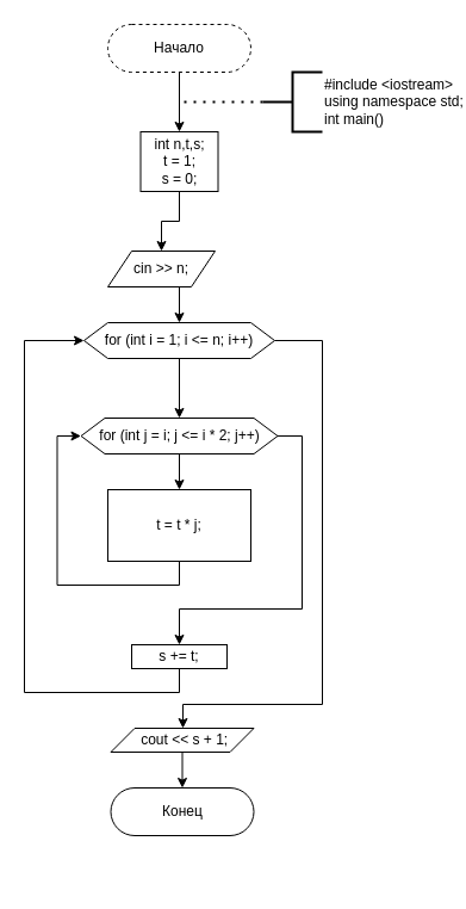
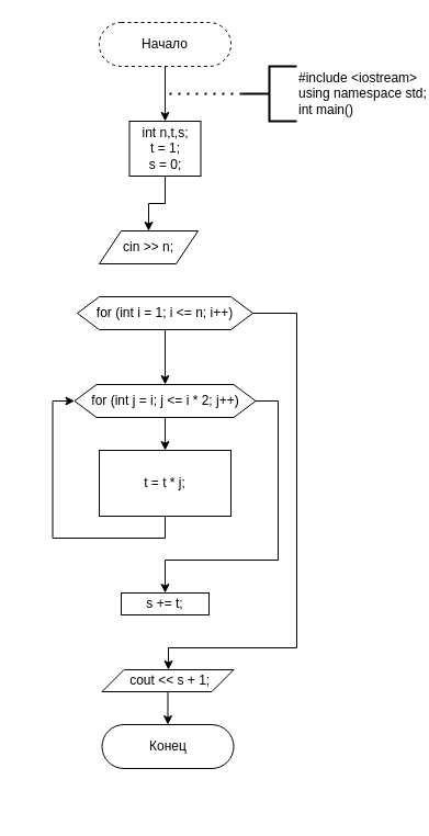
  <mxCell id="0" />
  <mxCell id="1" parent="0" />
  <mxCell id="2" style="edgeStyle=orthogonalEdgeStyle;rounded=0;orthogonalLoop=1;jettySize=auto;html=1;exitX=0.5;exitY=1;exitDx=0;exitDy=0;entryX=0.5;entryY=0;entryDx=0;entryDy=0;" edge="1" parent="1" source="3" target="8"><mxGeometry relative="1" as="geometry" /></mxCell>
  <mxCell id="3" value="Начало" style="rounded=1;whiteSpace=wrap;html=1;fontSize=12;glass=0;strokeWidth=1;shadow=0;arcSize=50;dashed=1;" parent="1" vertex="1"><mxGeometry x="90" y="20" width="120" height="40" as="geometry" /></mxCell>
  <mxCell id="4" value="Конец" style="rounded=1;whiteSpace=wrap;html=1;fontSize=12;glass=0;strokeWidth=1;shadow=0;arcSize=50;" parent="1" vertex="1"><mxGeometry x="92.5" y="660" width="120" height="40" as="geometry" /></mxCell>
  <mxCell id="5" value="&lt;div&gt;#include &amp;lt;iostream&amp;gt;&lt;/div&gt;&lt;div&gt;using namespace std;&lt;/div&gt;&lt;div&gt;int main()&lt;/div&gt;" style="strokeWidth=2;html=1;shape=mxgraph.flowchart.annotation_2;align=left;labelPosition=right;pointerEvents=1;" vertex="1" parent="1"><mxGeometry x="220" y="60" width="50" height="50" as="geometry" /></mxCell>
  <mxCell id="6" value="" style="endArrow=none;dashed=1;html=1;dashPattern=1 3;strokeWidth=2;rounded=0;exitX=0;exitY=0.5;exitDx=0;exitDy=0;exitPerimeter=0;" edge="1" parent="1" source="5"><mxGeometry width="50" height="50" relative="1" as="geometry"><mxPoint x="320" y="270" as="sourcePoint" /><mxPoint x="150" y="85" as="targetPoint" /></mxGeometry></mxCell>
  <mxCell id="7" style="edgeStyle=orthogonalEdgeStyle;rounded=0;orthogonalLoop=1;jettySize=auto;html=1;exitX=0.5;exitY=1;exitDx=0;exitDy=0;entryX=0.5;entryY=0;entryDx=0;entryDy=0;" edge="1" parent="1" source="8" target="11"><mxGeometry relative="1" as="geometry" /></mxCell>
  <mxCell id="8" value="int n,t,s;&lt;br&gt;&lt;div&gt;t = 1;&lt;/div&gt;&lt;div&gt;&lt;span&gt;&#09;&lt;/span&gt;s = 0;&lt;/div&gt;" style="rounded=0;whiteSpace=wrap;html=1;" vertex="1" parent="1"><mxGeometry x="117.5" y="110" width="65" height="50" as="geometry" /></mxCell>
  <mxCell id="9" style="edgeStyle=orthogonalEdgeStyle;rounded=0;orthogonalLoop=1;jettySize=auto;html=1;exitX=1;exitY=0.5;exitDx=0;exitDy=0;entryX=0.5;entryY=0;entryDx=0;entryDy=0;" edge="1" parent="1"><mxGeometry relative="1" as="geometry"><mxPoint x="230" y="290" as="sourcePoint" /><Array as="points"><mxPoint x="340" y="290" /><mxPoint x="340" y="740" /><mxPoint x="145" y="740" /></Array></mxGeometry></mxCell>
- <mxCell id="10" style="edgeStyle=orthogonalEdgeStyle;rounded=0;orthogonalLoop=1;jettySize=auto;html=1;exitX=0.5;exitY=1;exitDx=0;exitDy=0;entryX=0.5;entryY=0;entryDx=0;entryDy=0;" edge="1" parent="1" source="11" target="14"><mxGeometry relative="1" as="geometry" /></mxCell>
  <mxCell id="11" value="cin &amp;gt;&amp;gt; n;" style="shape=parallelogram;perimeter=parallelogramPerimeter;whiteSpace=wrap;html=1;fixedSize=1;" vertex="1" parent="1"><mxGeometry x="90" y="210" width="90" height="30" as="geometry" /></mxCell>
  <mxCell id="12" style="edgeStyle=orthogonalEdgeStyle;rounded=0;orthogonalLoop=1;jettySize=auto;html=1;exitX=0.5;exitY=1;exitDx=0;exitDy=0;entryX=0.5;entryY=0;entryDx=0;entryDy=0;" edge="1" parent="1" source="14" target="19"><mxGeometry relative="1" as="geometry" /></mxCell>
  <mxCell id="13" style="edgeStyle=orthogonalEdgeStyle;rounded=0;orthogonalLoop=1;jettySize=auto;html=1;exitX=1;exitY=0.5;exitDx=0;exitDy=0;" edge="1" parent="1" source="14" target="16"><mxGeometry relative="1" as="geometry"><Array as="points"><mxPoint x="270" y="285" /><mxPoint x="270" y="590" /><mxPoint x="153" y="590" /></Array></mxGeometry></mxCell>
  <mxCell id="14" value="for (int i = 1; i &amp;lt;= n; i++)" style="shape=hexagon;perimeter=hexagonPerimeter2;whiteSpace=wrap;html=1;fixedSize=1;" vertex="1" parent="1"><mxGeometry x="70" y="270" width="160" height="30" as="geometry" /></mxCell>
  <mxCell id="15" style="edgeStyle=orthogonalEdgeStyle;rounded=0;orthogonalLoop=1;jettySize=auto;html=1;exitX=0.5;exitY=1;exitDx=0;exitDy=0;entryX=0.5;entryY=0;entryDx=0;entryDy=0;" edge="1" parent="1" source="16" target="4"><mxGeometry relative="1" as="geometry" /></mxCell>
  <mxCell id="16" value="&amp;nbsp;cout &amp;lt;&amp;lt; s + 1;" style="shape=parallelogram;perimeter=parallelogramPerimeter;whiteSpace=wrap;html=1;fixedSize=1;" vertex="1" parent="1"><mxGeometry x="92.5" y="610" width="120" height="20" as="geometry" /></mxCell>
  <mxCell id="17" style="edgeStyle=orthogonalEdgeStyle;rounded=0;orthogonalLoop=1;jettySize=auto;html=1;exitX=0.5;exitY=1;exitDx=0;exitDy=0;" edge="1" parent="1" source="19" target="21"><mxGeometry relative="1" as="geometry"><mxPoint x="150" y="400" as="targetPoint" /></mxGeometry></mxCell>
  <mxCell id="18" style="edgeStyle=orthogonalEdgeStyle;rounded=0;orthogonalLoop=1;jettySize=auto;html=1;exitX=1;exitY=0.5;exitDx=0;exitDy=0;" edge="1" parent="1" source="19"><mxGeometry relative="1" as="geometry"><mxPoint x="150" y="540" as="targetPoint" /><Array as="points"><mxPoint x="253" y="365" /><mxPoint x="253" y="510" /><mxPoint x="150" y="510" /></Array></mxGeometry></mxCell>
  <mxCell id="19" value="for (int j = i; j &amp;lt;= i * 2; j++)" style="shape=hexagon;perimeter=hexagonPerimeter2;whiteSpace=wrap;html=1;fixedSize=1;" vertex="1" parent="1"><mxGeometry x="67.5" y="350" width="165" height="30" as="geometry" /></mxCell>
  <mxCell id="20" style="edgeStyle=orthogonalEdgeStyle;rounded=0;orthogonalLoop=1;jettySize=auto;html=1;exitX=0.5;exitY=1;exitDx=0;exitDy=0;entryX=0;entryY=0.5;entryDx=0;entryDy=0;" edge="1" parent="1" source="21" target="19"><mxGeometry relative="1" as="geometry" /></mxCell>
  <mxCell id="21" value="t = t * j;" style="rounded=0;whiteSpace=wrap;html=1;" vertex="1" parent="1"><mxGeometry x="90" y="410" width="120" height="60" as="geometry" /></mxCell>
- <mxCell id="22" style="edgeStyle=orthogonalEdgeStyle;rounded=0;orthogonalLoop=1;jettySize=auto;html=1;exitX=0.5;exitY=1;exitDx=0;exitDy=0;entryX=0;entryY=0.5;entryDx=0;entryDy=0;" edge="1" parent="1" source="23" target="14"><mxGeometry relative="1" as="geometry"><Array as="points"><mxPoint x="150" y="580" /><mxPoint x="20" y="580" /><mxPoint x="20" y="285" /></Array></mxGeometry></mxCell>
  <mxCell id="23" value="s += t;" style="rounded=0;whiteSpace=wrap;html=1;" vertex="1" parent="1"><mxGeometry x="110" y="540" width="80" height="20" as="geometry" /></mxCell>
